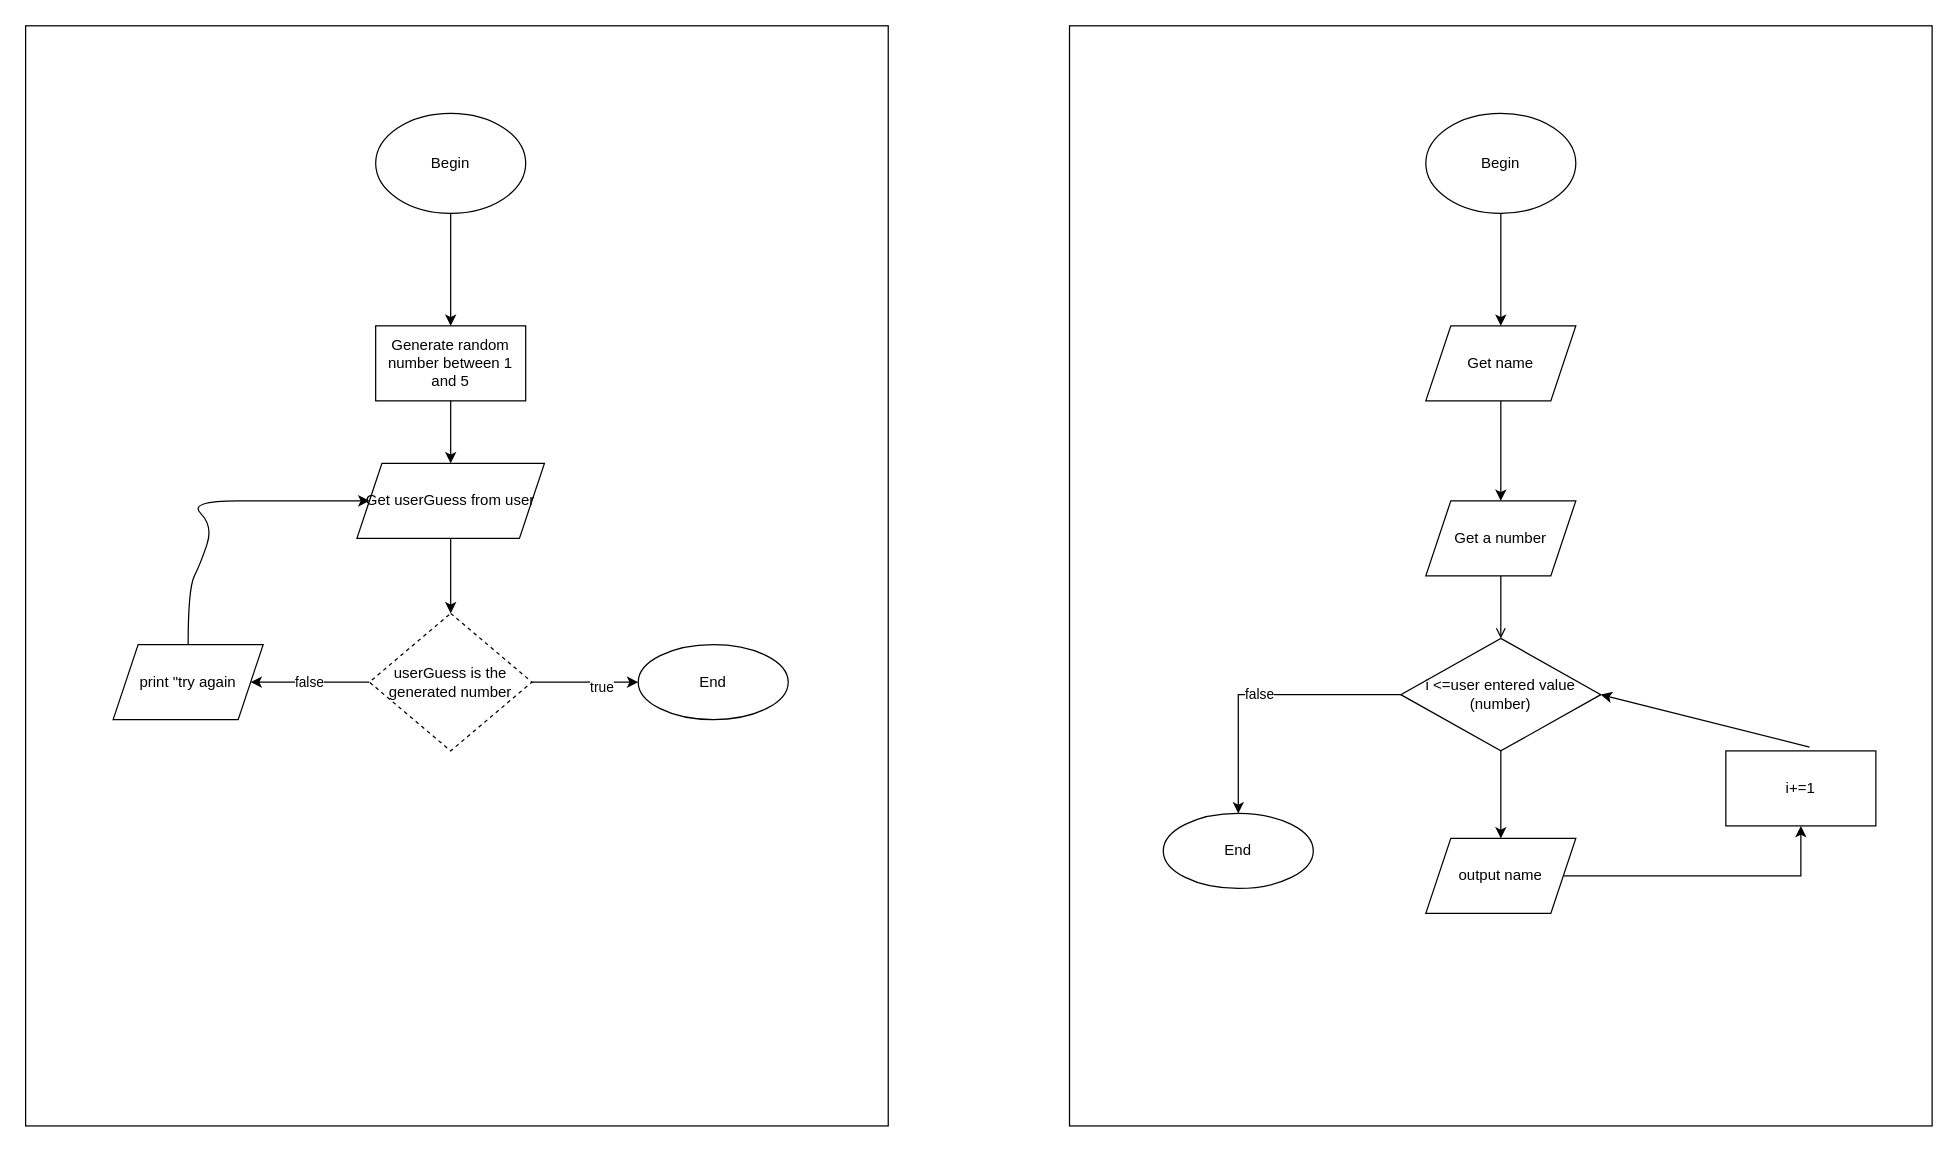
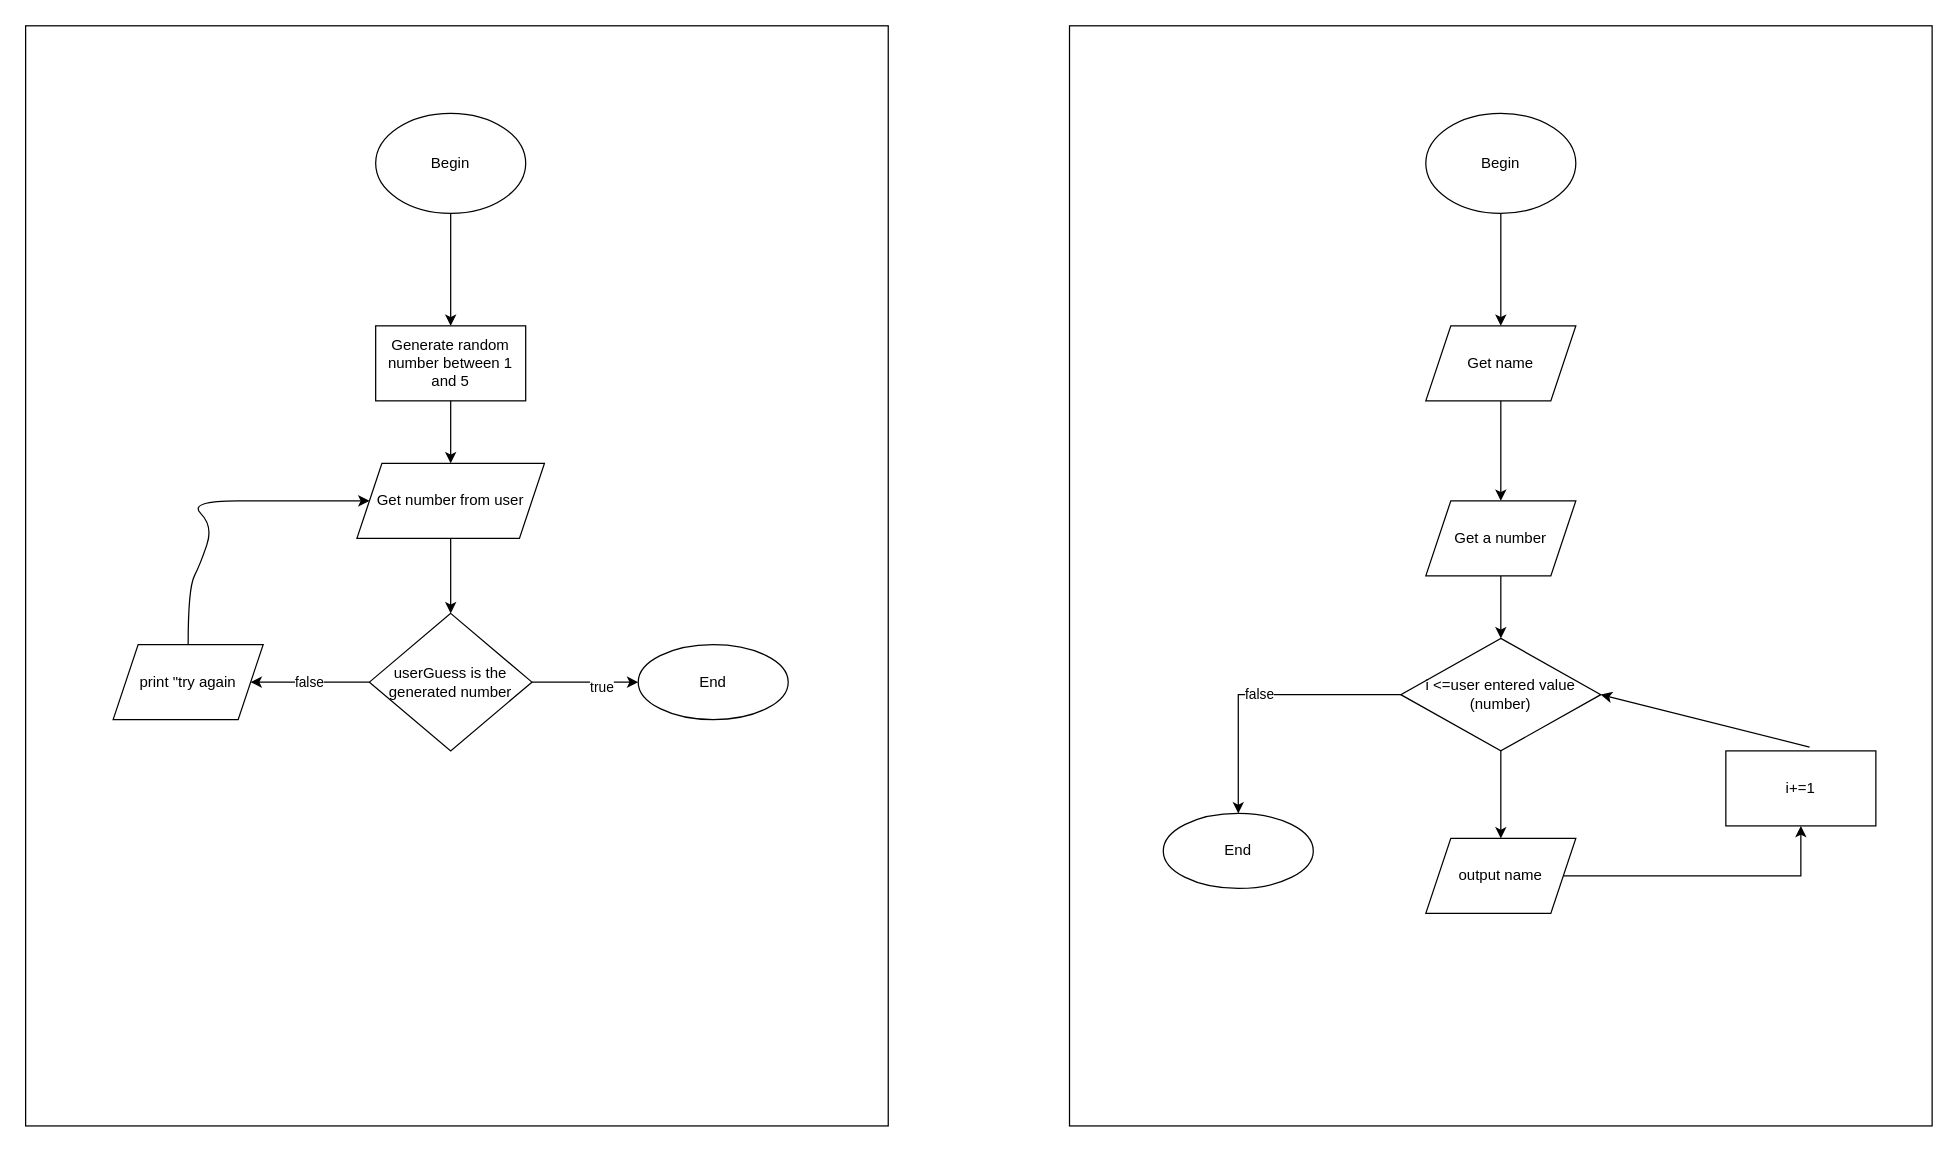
  <mxCell id="0" />
  <mxCell id="1" parent="0" />
  <mxCell id="2" value="" style="rounded=0;whiteSpace=wrap;html=1;" vertex="1" parent="1"><mxGeometry x="20" y="20" width="690" height="880" as="geometry" /></mxCell>
  <mxCell id="3" value="" style="rounded=0;whiteSpace=wrap;html=1;" vertex="1" parent="1"><mxGeometry x="855" y="20" width="690" height="880" as="geometry" /></mxCell>
  <mxCell id="4" value="" style="edgeStyle=orthogonalEdgeStyle;rounded=0;orthogonalLoop=1;jettySize=auto;html=1;" edge="1" parent="1" source="5" target="7"><mxGeometry relative="1" as="geometry" /></mxCell>
  <mxCell id="5" value="Begin" style="ellipse;whiteSpace=wrap;html=1;" vertex="1" parent="1"><mxGeometry x="1140" y="90" width="120" height="80" as="geometry" /></mxCell>
  <mxCell id="6" value="" style="edgeStyle=orthogonalEdgeStyle;rounded=0;orthogonalLoop=1;jettySize=auto;html=1;" edge="1" parent="1" source="7" target="9"><mxGeometry relative="1" as="geometry" /></mxCell>
  <mxCell id="7" value="Get name" style="shape=parallelogram;perimeter=parallelogramPerimeter;whiteSpace=wrap;html=1;fixedSize=1;" vertex="1" parent="1"><mxGeometry x="1140" y="260" width="120" height="60" as="geometry" /></mxCell>
- <mxCell id="8" value="" style="edgeStyle=orthogonalEdgeStyle;rounded=0;orthogonalLoop=1;jettySize=auto;html=1;endArrow=open;" edge="1" parent="1" source="9" target="11"><mxGeometry relative="1" as="geometry" /></mxCell>
+ <mxCell id="8" value="" style="edgeStyle=orthogonalEdgeStyle;rounded=0;orthogonalLoop=1;jettySize=auto;html=1;" edge="1" parent="1" source="9" target="11"><mxGeometry relative="1" as="geometry" /></mxCell>
  <mxCell id="9" value="Get a number" style="shape=parallelogram;perimeter=parallelogramPerimeter;whiteSpace=wrap;html=1;fixedSize=1;" vertex="1" parent="1"><mxGeometry x="1140" y="400" width="120" height="60" as="geometry" /></mxCell>
  <mxCell id="10" value="false" style="edgeStyle=orthogonalEdgeStyle;rounded=0;orthogonalLoop=1;jettySize=auto;html=1;" edge="1" parent="1" source="11" target="17"><mxGeometry relative="1" as="geometry" /></mxCell>
  <mxCell id="11" value="i &amp;lt;=user entered value (number)" style="rhombus;whiteSpace=wrap;html=1;" vertex="1" parent="1"><mxGeometry x="1120" y="510" width="160" height="90" as="geometry" /></mxCell>
  <mxCell id="12" value="" style="edgeStyle=orthogonalEdgeStyle;rounded=0;orthogonalLoop=1;jettySize=auto;html=1;" edge="1" parent="1" source="13" target="15"><mxGeometry relative="1" as="geometry" /></mxCell>
  <mxCell id="13" value="output name" style="shape=parallelogram;perimeter=parallelogramPerimeter;whiteSpace=wrap;html=1;fixedSize=1;" vertex="1" parent="1"><mxGeometry x="1140" y="670" width="120" height="60" as="geometry" /></mxCell>
  <mxCell id="14" value="" style="endArrow=classic;html=1;rounded=0;exitX=0.5;exitY=1;exitDx=0;exitDy=0;" edge="1" parent="1" source="11" target="13"><mxGeometry width="50" height="50" relative="1" as="geometry"><mxPoint x="1200" y="620" as="sourcePoint" /><mxPoint x="1290" y="330" as="targetPoint" /></mxGeometry></mxCell>
  <mxCell id="15" value="i+=1" style="whiteSpace=wrap;html=1;" vertex="1" parent="1"><mxGeometry x="1380" y="600" width="120" height="60" as="geometry" /></mxCell>
  <mxCell id="16" value="" style="endArrow=classic;html=1;rounded=0;exitX=0.558;exitY=-0.05;exitDx=0;exitDy=0;exitPerimeter=0;entryX=1;entryY=0.5;entryDx=0;entryDy=0;" edge="1" parent="1" source="15" target="11"><mxGeometry width="50" height="50" relative="1" as="geometry"><mxPoint x="1440" y="590" as="sourcePoint" /><mxPoint x="1470" y="510" as="targetPoint" /></mxGeometry></mxCell>
  <mxCell id="17" value="End" style="ellipse;whiteSpace=wrap;html=1;" vertex="1" parent="1"><mxGeometry x="930" y="650" width="120" height="60" as="geometry" /></mxCell>
  <mxCell id="18" value="" style="edgeStyle=orthogonalEdgeStyle;rounded=0;orthogonalLoop=1;jettySize=auto;html=1;" edge="1" parent="1" source="19" target="20"><mxGeometry relative="1" as="geometry" /></mxCell>
  <mxCell id="19" value="Begin" style="ellipse;whiteSpace=wrap;html=1;" vertex="1" parent="1"><mxGeometry x="300" y="90" width="120" height="80" as="geometry" /></mxCell>
  <mxCell id="20" value="Generate random number between 1 and 5" style="whiteSpace=wrap;html=1;" vertex="1" parent="1"><mxGeometry x="300" y="260" width="120" height="60" as="geometry" /></mxCell>
  <mxCell id="21" value="" style="edgeStyle=orthogonalEdgeStyle;rounded=0;orthogonalLoop=1;jettySize=auto;html=1;" edge="1" parent="1" source="22" target="27"><mxGeometry relative="1" as="geometry" /></mxCell>
- <mxCell id="22" value="Get userGuess from user" style="shape=parallelogram;perimeter=parallelogramPerimeter;whiteSpace=wrap;html=1;fixedSize=1;" vertex="1" parent="1"><mxGeometry x="285" y="370" width="150" height="60" as="geometry" /></mxCell>
+ <mxCell id="22" value="Get number from user" style="shape=parallelogram;perimeter=parallelogramPerimeter;whiteSpace=wrap;html=1;fixedSize=1;" vertex="1" parent="1"><mxGeometry x="285" y="370" width="150" height="60" as="geometry" /></mxCell>
  <mxCell id="23" value="" style="endArrow=classic;html=1;rounded=0;exitX=0.5;exitY=1;exitDx=0;exitDy=0;entryX=0.5;entryY=0;entryDx=0;entryDy=0;" edge="1" parent="1" source="20" target="22"><mxGeometry width="50" height="50" relative="1" as="geometry"><mxPoint x="360" y="270" as="sourcePoint" /><mxPoint x="410" y="220" as="targetPoint" /></mxGeometry></mxCell>
  <mxCell id="24" value="" style="edgeStyle=orthogonalEdgeStyle;rounded=0;orthogonalLoop=1;jettySize=auto;html=1;" edge="1" parent="1" source="27" target="28"><mxGeometry relative="1" as="geometry" /></mxCell>
  <mxCell id="25" value="true" style="edgeLabel;html=1;align=center;verticalAlign=middle;resizable=0;points=[];" vertex="1" connectable="0" parent="24"><mxGeometry x="0.285" y="-3" relative="1" as="geometry"><mxPoint as="offset" /></mxGeometry></mxCell>
  <mxCell id="26" value="false" style="edgeStyle=orthogonalEdgeStyle;rounded=0;orthogonalLoop=1;jettySize=auto;html=1;" edge="1" parent="1" source="27" target="29"><mxGeometry relative="1" as="geometry" /></mxCell>
- <mxCell id="27" value="userGuess is the generated number" style="rhombus;whiteSpace=wrap;html=1;dashed=1;" vertex="1" parent="1"><mxGeometry x="295" y="490" width="130" height="110" as="geometry" /></mxCell>
+ <mxCell id="27" value="userGuess is the generated number" style="rhombus;whiteSpace=wrap;html=1;" vertex="1" parent="1"><mxGeometry x="295" y="490" width="130" height="110" as="geometry" /></mxCell>
  <mxCell id="28" value="End" style="ellipse;whiteSpace=wrap;html=1;" vertex="1" parent="1"><mxGeometry x="510" y="515" width="120" height="60" as="geometry" /></mxCell>
  <mxCell id="29" value="print &quot;try again" style="shape=parallelogram;perimeter=parallelogramPerimeter;whiteSpace=wrap;html=1;fixedSize=1;" vertex="1" parent="1"><mxGeometry x="90" y="515" width="120" height="60" as="geometry" /></mxCell>
  <mxCell id="30" value="" style="curved=1;endArrow=classic;html=1;rounded=0;exitX=0.5;exitY=0;exitDx=0;exitDy=0;" edge="1" parent="1" source="29" target="22"><mxGeometry width="50" height="50" relative="1" as="geometry"><mxPoint x="350" y="420" as="sourcePoint" /><mxPoint x="400" y="370" as="targetPoint" /><Array as="points"><mxPoint x="150" y="470" /><mxPoint x="160" y="450" /><mxPoint x="170" y="420" /><mxPoint x="150" y="400" /><mxPoint x="230" y="400" /><mxPoint x="290" y="400" /></Array></mxGeometry></mxCell>
